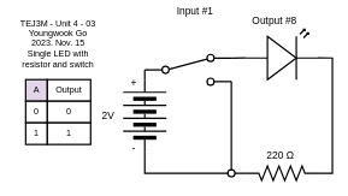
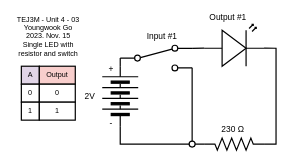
  <mxCell id="0" />
  <mxCell id="1" parent="0" />
  <mxCell id="2" value="" style="pointerEvents=1;verticalLabelPosition=bottom;shadow=0;dashed=0;align=center;html=1;verticalAlign=top;shape=mxgraph.electrical.miscellaneous.batteryStack;rotation=-90;strokeWidth=2;fontSize=14;" parent="1" vertex="1"><mxGeometry x="150" y="130" width="100" height="60" as="geometry" /></mxCell>
  <mxCell id="3" style="edgeStyle=none;rounded=0;html=1;exitX=1;exitY=0.57;exitDx=0;exitDy=0;exitPerimeter=0;strokeWidth=2;endArrow=none;endFill=0;fontSize=14;entryX=0;entryY=0.5;entryDx=0;entryDy=0;entryPerimeter=0;" parent="1" source="4" target="11" edge="1"><mxGeometry relative="1" as="geometry"><mxPoint x="440" y="240" as="targetPoint" /><Array as="points"><mxPoint x="460" y="80" /><mxPoint x="460" y="240" /></Array></mxGeometry></mxCell>
  <mxCell id="4" value="" style="verticalLabelPosition=bottom;shadow=0;dashed=0;align=center;html=1;verticalAlign=top;shape=mxgraph.electrical.opto_electronics.led_2;pointerEvents=1;flipV=0;flipH=0;strokeWidth=2;fontSize=14;" parent="1" vertex="1"><mxGeometry x="340" y="40" width="100" height="70" as="geometry" /></mxCell>
  <mxCell id="5" value="2V" style="text;html=1;strokeColor=none;fillColor=none;align=right;verticalAlign=middle;whiteSpace=wrap;rounded=0;strokeWidth=2;fontSize=14;" parent="1" vertex="1"><mxGeometry x="140" y="110" width="20" height="100" as="geometry" /></mxCell>
  <mxCell id="6" value="+" style="text;html=1;strokeColor=none;fillColor=none;align=center;verticalAlign=middle;whiteSpace=wrap;rounded=0;strokeWidth=2;fontSize=14;" parent="1" vertex="1"><mxGeometry x="170" y="100" width="30" height="30" as="geometry" /></mxCell>
  <mxCell id="7" value="-" style="text;html=1;strokeColor=none;fillColor=none;align=center;verticalAlign=middle;whiteSpace=wrap;rounded=0;strokeWidth=2;fontSize=14;" parent="1" vertex="1"><mxGeometry x="170" y="190" width="30" height="30" as="geometry" /></mxCell>
- <mxCell id="8" value="Output #8" style="text;html=1;strokeColor=none;fillColor=none;align=center;verticalAlign=bottom;whiteSpace=wrap;rounded=0;strokeWidth=2;fontSize=14;" parent="1" vertex="1"><mxGeometry x="330" y="20" width="100" height="20" as="geometry" /></mxCell>
- <mxCell id="9" value="&lt;span style=&quot;font-size: 14px;&quot;&gt;220&amp;nbsp;Ω&lt;/span&gt;&amp;nbsp;" style="text;html=1;strokeColor=none;fillColor=none;align=center;verticalAlign=middle;whiteSpace=wrap;rounded=0;strokeWidth=2;fontSize=14;" parent="1" vertex="1"><mxGeometry x="340" y="200" width="100" height="30" as="geometry" /></mxCell>
+ <mxCell id="8" value="Output #1" style="text;html=1;strokeColor=none;fillColor=none;align=center;verticalAlign=bottom;whiteSpace=wrap;rounded=0;strokeWidth=2;fontSize=14;" parent="1" vertex="1"><mxGeometry x="330" y="20" width="100" height="20" as="geometry" /></mxCell>
+ <mxCell id="9" value="&lt;span style=&quot;font-size: 14px;&quot;&gt;230&amp;nbsp;Ω&lt;/span&gt;&amp;nbsp;" style="text;html=1;strokeColor=none;fillColor=none;align=center;verticalAlign=middle;whiteSpace=wrap;rounded=0;strokeWidth=2;fontSize=14;" parent="1" vertex="1"><mxGeometry x="340" y="200" width="100" height="30" as="geometry" /></mxCell>
  <mxCell id="10" style="edgeStyle=none;html=1;exitX=1;exitY=0.5;exitDx=0;exitDy=0;exitPerimeter=0;strokeWidth=2;endArrow=none;endFill=0;rounded=0;entryX=0;entryY=0.5;entryDx=0;entryDy=0;" parent="1" source="11" target="2" edge="1"><mxGeometry relative="1" as="geometry"><mxPoint x="200" y="240" as="targetPoint" /><Array as="points"><mxPoint x="200" y="240" /></Array></mxGeometry></mxCell>
  <mxCell id="11" value="" style="pointerEvents=1;verticalLabelPosition=bottom;shadow=0;dashed=0;align=center;html=1;verticalAlign=top;shape=mxgraph.electrical.resistors.resistor_2;strokeWidth=2;fontSize=14;flipH=1;" parent="1" vertex="1"><mxGeometry x="340" y="230" width="100" height="20" as="geometry" /></mxCell>
  <mxCell id="12" value="&lt;div style=&quot;font-size: 12px;&quot;&gt;TEJ3M - Unit 4 - 03&lt;/div&gt;&lt;div style=&quot;font-size: 12px;&quot;&gt;Youngwook Go&lt;/div&gt;&lt;div style=&quot;font-size: 12px;&quot;&gt;2023. Nov. 15&lt;/div&gt;&lt;div style=&quot;&quot;&gt;Single LED with resistor and switch&lt;br&gt;&lt;/div&gt;" style="text;html=1;strokeColor=none;fillColor=none;align=center;verticalAlign=middle;whiteSpace=wrap;rounded=0;strokeWidth=2;fontSize=12;" parent="1" vertex="1"><mxGeometry x="20" y="20" width="120" height="80" as="geometry" /></mxCell>
  <mxCell id="13" style="edgeStyle=none;rounded=0;html=1;exitX=0;exitY=0.5;exitDx=0;exitDy=0;strokeWidth=2;endArrow=none;endFill=0;" parent="1" source="16" target="2" edge="1"><mxGeometry relative="1" as="geometry" /></mxCell>
  <mxCell id="14" style="edgeStyle=none;rounded=0;html=1;exitX=1;exitY=0.12;exitDx=0;exitDy=0;entryX=0;entryY=0.57;entryDx=0;entryDy=0;entryPerimeter=0;strokeWidth=2;endArrow=none;endFill=0;" parent="1" source="16" target="4" edge="1"><mxGeometry relative="1" as="geometry" /></mxCell>
  <mxCell id="15" style="edgeStyle=none;rounded=0;html=1;exitX=1;exitY=0.88;exitDx=0;exitDy=0;strokeWidth=2;endArrow=none;endFill=0;startArrow=none;" parent="1" source="19" edge="1"><mxGeometry relative="1" as="geometry"><mxPoint x="320" y="240" as="targetPoint" /></mxGeometry></mxCell>
  <mxCell id="16" value="" style="shape=mxgraph.electrical.electro-mechanical.twoWaySwitch;elSwitchState=2;strokeWidth=2;aspect=fixed;" parent="1" vertex="1"><mxGeometry x="200" y="75" width="120" height="42.86" as="geometry" /></mxCell>
- <mxCell id="17" value="Input #1" style="text;html=1;strokeColor=none;fillColor=none;align=center;verticalAlign=middle;whiteSpace=wrap;rounded=0;strokeWidth=2;fontSize=14;" parent="1" vertex="1"><mxGeometry x="220" y="5" width="100" height="20" as="geometry" /></mxCell>
+ <mxCell id="17" value="Input #1" style="text;html=1;strokeColor=none;fillColor=none;align=center;verticalAlign=middle;whiteSpace=wrap;rounded=0;strokeWidth=2;fontSize=14;" parent="1" vertex="1"><mxGeometry x="220" y="50" width="100" height="20" as="geometry" /></mxCell>
  <mxCell id="18" value="" style="edgeStyle=none;rounded=0;html=1;exitX=1;exitY=0.88;exitDx=0;exitDy=0;strokeWidth=2;endArrow=none;endFill=0;" parent="1" source="16" target="19" edge="1"><mxGeometry relative="1" as="geometry"><mxPoint x="320" y="240" as="targetPoint" /><mxPoint x="320" y="112.717" as="sourcePoint" /></mxGeometry></mxCell>
  <mxCell id="19" value="" style="ellipse;whiteSpace=wrap;html=1;aspect=fixed;strokeWidth=2;" parent="1" vertex="1"><mxGeometry x="315" y="235" width="10" height="10" as="geometry" /></mxCell>
  <mxCell id="20" value="A" style="rounded=0;whiteSpace=wrap;html=1;strokeWidth=2;glass=0;fillColor=#e1d5e7;" parent="1" vertex="1"><mxGeometry x="35" y="110" width="30" height="30" as="geometry" /></mxCell>
- <mxCell id="21" value="Output" style="rounded=0;whiteSpace=wrap;html=1;strokeWidth=2;glass=0;" parent="1" vertex="1"><mxGeometry x="65" y="110" width="60" height="30" as="geometry" /></mxCell>
+ <mxCell id="21" value="Output" style="rounded=0;whiteSpace=wrap;html=1;strokeWidth=2;glass=0;fillColor=#f8cecc;" parent="1" vertex="1"><mxGeometry x="65" y="110" width="60" height="30" as="geometry" /></mxCell>
  <mxCell id="22" value="0" style="rounded=0;whiteSpace=wrap;html=1;strokeWidth=2;glass=0;" parent="1" vertex="1"><mxGeometry x="35" y="140" width="30" height="30" as="geometry" /></mxCell>
  <mxCell id="23" value="1" style="rounded=0;whiteSpace=wrap;html=1;strokeWidth=2;glass=0;" parent="1" vertex="1"><mxGeometry x="35" y="170" width="30" height="30" as="geometry" /></mxCell>
  <mxCell id="24" value="0" style="rounded=0;whiteSpace=wrap;html=1;strokeWidth=2;glass=0;" parent="1" vertex="1"><mxGeometry x="65" y="140" width="60" height="30" as="geometry" /></mxCell>
  <mxCell id="25" value="1" style="rounded=0;whiteSpace=wrap;html=1;strokeWidth=2;glass=0;" parent="1" vertex="1"><mxGeometry x="65" y="170" width="60" height="30" as="geometry" /></mxCell>
